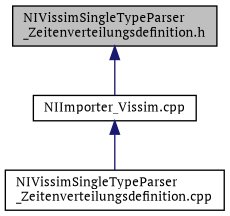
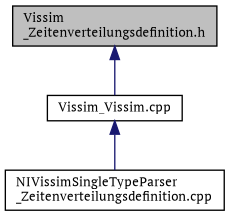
  digraph {
    fontname="PT Serif"
    node [color=black fillcolor=white fontname="PT Serif" fontsize=10 shape=record style=filled]
    edge [color=midnightblue dir=back fontname="PT Serif" fontsize=10 labelfontname=Helvetica labelfontsize=10 style=solid]
-   n1 [fillcolor=grey75 fontcolor=black height=0.2 label="NIVissimSingleTypeParser\l_Zeitenverteilungsdefinition.h" width=0.4]
-   n2 [height=0.2 label="NIImporter_Vissim.cpp" width=0.4]
+   n1 [fillcolor=grey75 fontcolor=black height=0.2 label="Vissim\l_Zeitenverteilungsdefinition.h" width=0.4]
+   n2 [height=0.2 label="Vissim_Vissim.cpp" width=0.4]
    n3 [height=0.2 label="NIVissimSingleTypeParser\l_Zeitenverteilungsdefinition.cpp" width=0.4]
    n1 -> n2
    n2 -> n3
  }
